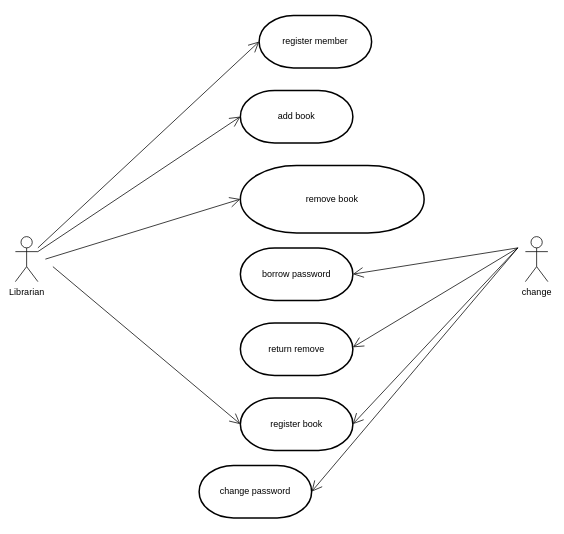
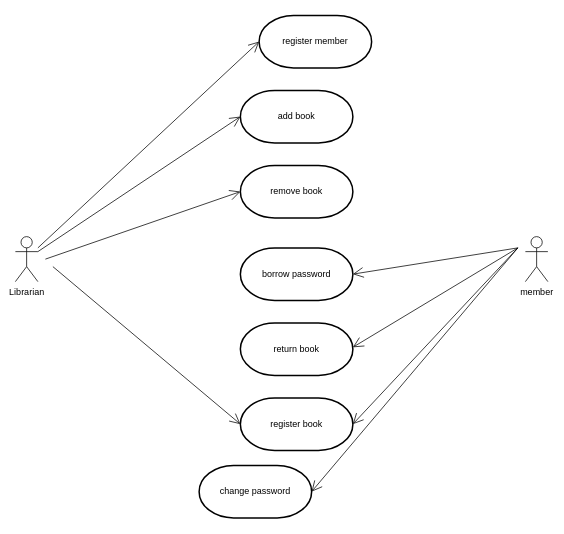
  <mxCell id="0" />
  <mxCell id="1" parent="0" />
  <mxCell id="2" value="Librarian" style="shape=umlActor;verticalLabelPosition=bottom;verticalAlign=top;html=1;outlineConnect=0;" parent="1" vertex="1"><mxGeometry x="20" y="315" width="30" height="60" as="geometry" /></mxCell>
- <mxCell id="3" value="change" style="shape=umlActor;verticalLabelPosition=bottom;verticalAlign=top;html=1;outlineConnect=0;" parent="1" vertex="1"><mxGeometry x="700" y="315" width="30" height="60" as="geometry" /></mxCell>
+ <mxCell id="3" value="member" style="shape=umlActor;verticalLabelPosition=bottom;verticalAlign=top;html=1;outlineConnect=0;" parent="1" vertex="1"><mxGeometry x="700" y="315" width="30" height="60" as="geometry" /></mxCell>
  <mxCell id="4" value="register member" style="strokeWidth=2;html=1;shape=mxgraph.flowchart.terminator;whiteSpace=wrap;" parent="1" vertex="1"><mxGeometry x="345" y="20" width="150" height="70" as="geometry" /></mxCell>
  <mxCell id="5" value="add book&lt;span style=&quot;color: rgba(0, 0, 0, 0); font-family: monospace; font-size: 0px; text-align: start; text-wrap-mode: nowrap;&quot;&gt;%3CmxGraphModel%3E%3Croot%3E%3CmxCell%20id%3D%220%22%2F%3E%3CmxCell%20id%3D%221%22%20parent%3D%220%22%2F%3E%3CmxCell%20id%3D%222%22%20value%3D%22register%20member%22%20style%3D%22strokeWidth%3D2%3Bhtml%3D1%3Bshape%3Dmxgraph.flowchart.terminator%3BwhiteSpace%3Dwrap%3B%22%20vertex%3D%221%22%20parent%3D%221%22%3E%3CmxGeometry%20x%3D%22350%22%20y%3D%22260%22%20width%3D%22150%22%20height%3D%2270%22%20as%3D%22geometry%22%2F%3E%3C%2FmxCell%3E%3C%2Froot%3E%3C%2FmxGraphModel%3E&lt;/span&gt;" style="strokeWidth=2;html=1;shape=mxgraph.flowchart.terminator;whiteSpace=wrap;" parent="1" vertex="1"><mxGeometry x="320" y="120" width="150" height="70" as="geometry" /></mxCell>
- <mxCell id="6" value="remove book" style="strokeWidth=2;html=1;shape=mxgraph.flowchart.terminator;whiteSpace=wrap;" parent="1" vertex="1"><mxGeometry x="320" y="220" width="245" height="90" as="geometry" /></mxCell>
+ <mxCell id="6" value="remove book" style="strokeWidth=2;html=1;shape=mxgraph.flowchart.terminator;whiteSpace=wrap;" parent="1" vertex="1"><mxGeometry x="320" y="220" width="150" height="70" as="geometry" /></mxCell>
  <mxCell id="7" value="borrow password" style="strokeWidth=2;html=1;shape=mxgraph.flowchart.terminator;whiteSpace=wrap;" parent="1" vertex="1"><mxGeometry x="320" y="330" width="150" height="70" as="geometry" /></mxCell>
- <mxCell id="8" value="return remove" style="strokeWidth=2;html=1;shape=mxgraph.flowchart.terminator;whiteSpace=wrap;" parent="1" vertex="1"><mxGeometry x="320" y="430" width="150" height="70" as="geometry" /></mxCell>
+ <mxCell id="8" value="return book" style="strokeWidth=2;html=1;shape=mxgraph.flowchart.terminator;whiteSpace=wrap;" parent="1" vertex="1"><mxGeometry x="320" y="430" width="150" height="70" as="geometry" /></mxCell>
  <mxCell id="9" value="register book" style="strokeWidth=2;html=1;shape=mxgraph.flowchart.terminator;whiteSpace=wrap;" parent="1" vertex="1"><mxGeometry x="320" y="530" width="150" height="70" as="geometry" /></mxCell>
  <mxCell id="10" value="" style="endArrow=open;endFill=1;endSize=12;html=1;rounded=0;entryX=0;entryY=0.5;entryDx=0;entryDy=0;entryPerimeter=0;" parent="1" target="4" edge="1"><mxGeometry width="160" relative="1" as="geometry"><mxPoint x="50" y="330" as="sourcePoint" /><mxPoint x="210" y="343" as="targetPoint" /></mxGeometry></mxCell>
  <mxCell id="11" value="" style="endArrow=open;endFill=1;endSize=12;html=1;rounded=0;entryX=0;entryY=0.5;entryDx=0;entryDy=0;entryPerimeter=0;" parent="1" source="2" target="5" edge="1"><mxGeometry width="160" relative="1" as="geometry"><mxPoint x="60" y="350" as="sourcePoint" /><mxPoint x="330" y="65" as="targetPoint" /></mxGeometry></mxCell>
  <mxCell id="12" value="change password" style="strokeWidth=2;html=1;shape=mxgraph.flowchart.terminator;whiteSpace=wrap;" parent="1" vertex="1"><mxGeometry x="265" y="620" width="150" height="70" as="geometry" /></mxCell>
  <mxCell id="13" value="" style="endArrow=open;endFill=1;endSize=12;html=1;rounded=0;entryX=0;entryY=0.5;entryDx=0;entryDy=0;entryPerimeter=0;" parent="1" target="6" edge="1"><mxGeometry width="160" relative="1" as="geometry"><mxPoint x="60" y="345" as="sourcePoint" /><mxPoint x="330" y="165" as="targetPoint" /></mxGeometry></mxCell>
  <mxCell id="14" value="" style="endArrow=open;endFill=1;endSize=12;html=1;rounded=0;entryX=0;entryY=0.5;entryDx=0;entryDy=0;entryPerimeter=0;" parent="1" target="9" edge="1"><mxGeometry width="160" relative="1" as="geometry"><mxPoint x="70" y="355" as="sourcePoint" /><mxPoint x="340" y="175" as="targetPoint" /></mxGeometry></mxCell>
  <mxCell id="15" value="" style="endArrow=open;endFill=1;endSize=12;html=1;rounded=0;entryX=1;entryY=0.5;entryDx=0;entryDy=0;entryPerimeter=0;" parent="1" target="12" edge="1"><mxGeometry width="160" relative="1" as="geometry"><mxPoint x="690" y="330" as="sourcePoint" /><mxPoint x="890" y="585" as="targetPoint" /></mxGeometry></mxCell>
  <mxCell id="16" value="" style="endArrow=open;endFill=1;endSize=12;html=1;rounded=0;entryX=1;entryY=0.5;entryDx=0;entryDy=0;entryPerimeter=0;" parent="1" edge="1"><mxGeometry width="160" relative="1" as="geometry"><mxPoint x="690" y="330" as="sourcePoint" /><mxPoint x="470" y="565" as="targetPoint" /></mxGeometry></mxCell>
  <mxCell id="17" value="" style="endArrow=open;endFill=1;endSize=12;html=1;rounded=0;entryX=1;entryY=0.5;entryDx=0;entryDy=0;entryPerimeter=0;" parent="1" edge="1"><mxGeometry width="160" relative="1" as="geometry"><mxPoint x="690" y="330" as="sourcePoint" /><mxPoint x="470" y="462.5" as="targetPoint" /></mxGeometry></mxCell>
  <mxCell id="18" value="" style="endArrow=open;endFill=1;endSize=12;html=1;rounded=0;entryX=1;entryY=0.5;entryDx=0;entryDy=0;entryPerimeter=0;" parent="1" edge="1"><mxGeometry width="160" relative="1" as="geometry"><mxPoint x="690" y="330" as="sourcePoint" /><mxPoint x="470" y="365" as="targetPoint" /></mxGeometry></mxCell>
